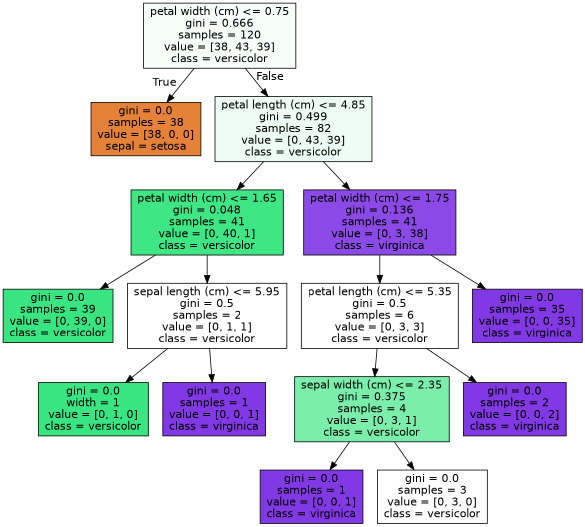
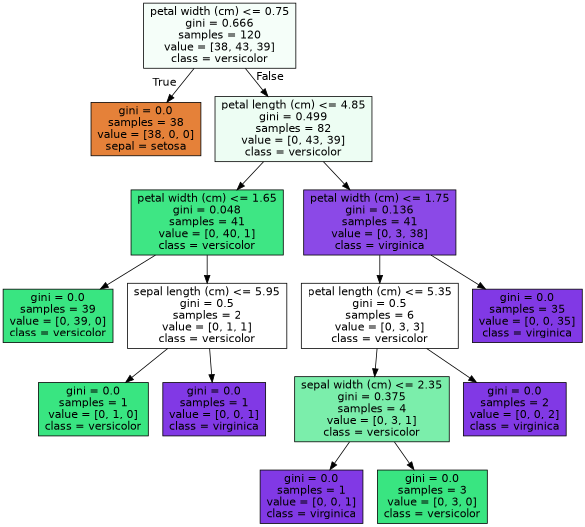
  digraph {
    node [color=black fillcolor="#8139e5" fontname=helvetica shape=box style=filled]
    edge [fontname=helvetica]
    n1 [fillcolor="#f5fef9" label="petal width (cm) <= 0.75\ngini = 0.666\nsamples = 120\nvalue = [38, 43, 39]\nclass = versicolor"]
    n2 [fillcolor="#e58139" label="gini = 0.0\nsamples = 38\nvalue = [38, 0, 0]\nsepal = setosa"]
    n3 [fillcolor="#edfdf3" label="petal length (cm) <= 4.85\ngini = 0.499\nsamples = 82\nvalue = [0, 43, 39]\nclass = versicolor"]
    n4 [fillcolor="#3ee684" label="petal width (cm) <= 1.65\ngini = 0.048\nsamples = 41\nvalue = [0, 40, 1]\nclass = versicolor"]
    n5 [fillcolor="#8b49e7" label="petal width (cm) <= 1.75\ngini = 0.136\nsamples = 41\nvalue = [0, 3, 38]\nclass = virginica"]
    n6 [fillcolor="#39e581" label="gini = 0.0\nsamples = 39\nvalue = [0, 39, 0]\nclass = versicolor"]
    n7 [fillcolor="#ffffff" label="sepal length (cm) <= 5.95\ngini = 0.5\nsamples = 2\nvalue = [0, 1, 1]\nclass = versicolor"]
    n8 [fillcolor="#ffffff" label="petal length (cm) <= 5.35\ngini = 0.5\nsamples = 6\nvalue = [0, 3, 3]\nclass = versicolor"]
    n9 [label="gini = 0.0\nsamples = 35\nvalue = [0, 0, 35]\nclass = virginica"]
-   n10 [fillcolor="#39e581" label="gini = 0.0\nwidth = 1\nvalue = [0, 1, 0]\nclass = versicolor"]
+   n10 [fillcolor="#39e581" label="gini = 0.0\nsamples = 1\nvalue = [0, 1, 0]\nclass = versicolor"]
    n11 [label="gini = 0.0\nsamples = 1\nvalue = [0, 0, 1]\nclass = virginica"]
    n12 [fillcolor="#7beeab" label="sepal width (cm) <= 2.35\ngini = 0.375\nsamples = 4\nvalue = [0, 3, 1]\nclass = versicolor"]
    n13 [label="gini = 0.0\nsamples = 2\nvalue = [0, 0, 2]\nclass = virginica"]
    n14 [label="gini = 0.0\nsamples = 1\nvalue = [0, 0, 1]\nclass = virginica"]
-   n15 [fillcolor="#ffffff" label="gini = 0.0\nsamples = 3\nvalue = [0, 3, 0]\nclass = versicolor"]
+   n15 [fillcolor="#39e581" label="gini = 0.0\nsamples = 3\nvalue = [0, 3, 0]\nclass = versicolor"]
    n1 -> n2 [headlabel=True labelangle=45 labeldistance=2.5]
    n1 -> n3 [headlabel=False labelangle=-45 labeldistance=2.5]
    n3 -> n4
    n3 -> n5
    n4 -> n6
    n4 -> n7
    n5 -> n8
    n5 -> n9
    n7 -> n10
    n7 -> n11
    n8 -> n12
    n8 -> n13
    n12 -> n14
    n12 -> n15
  }
